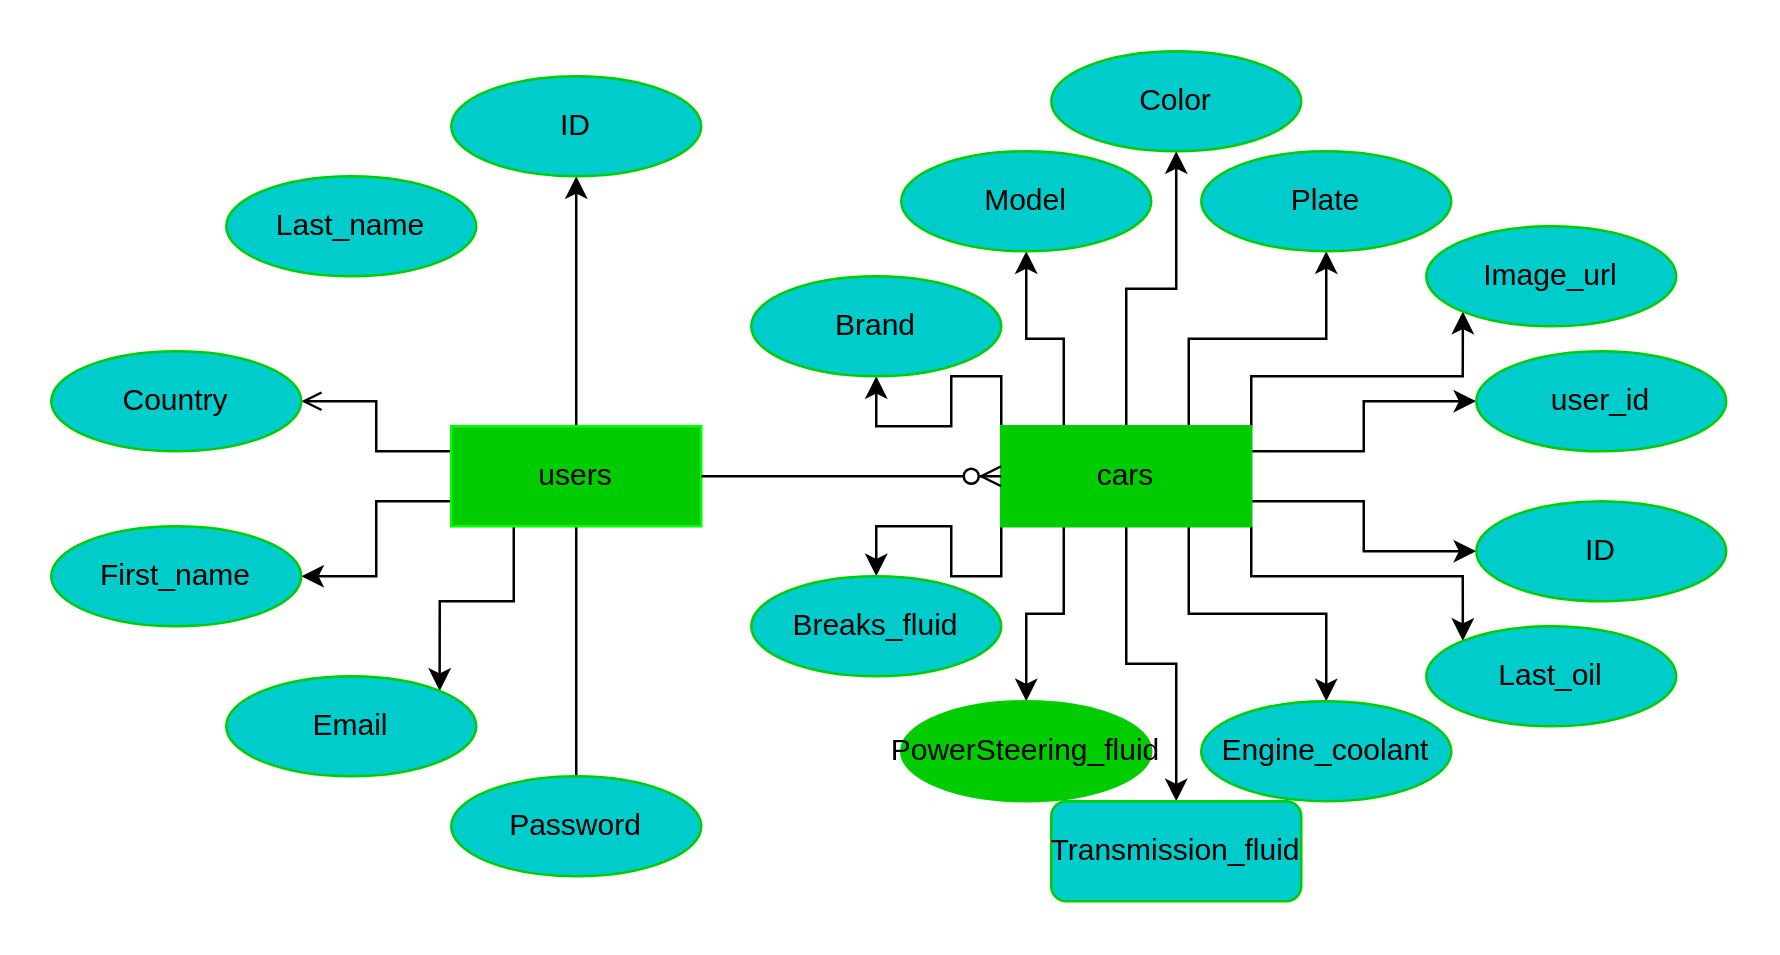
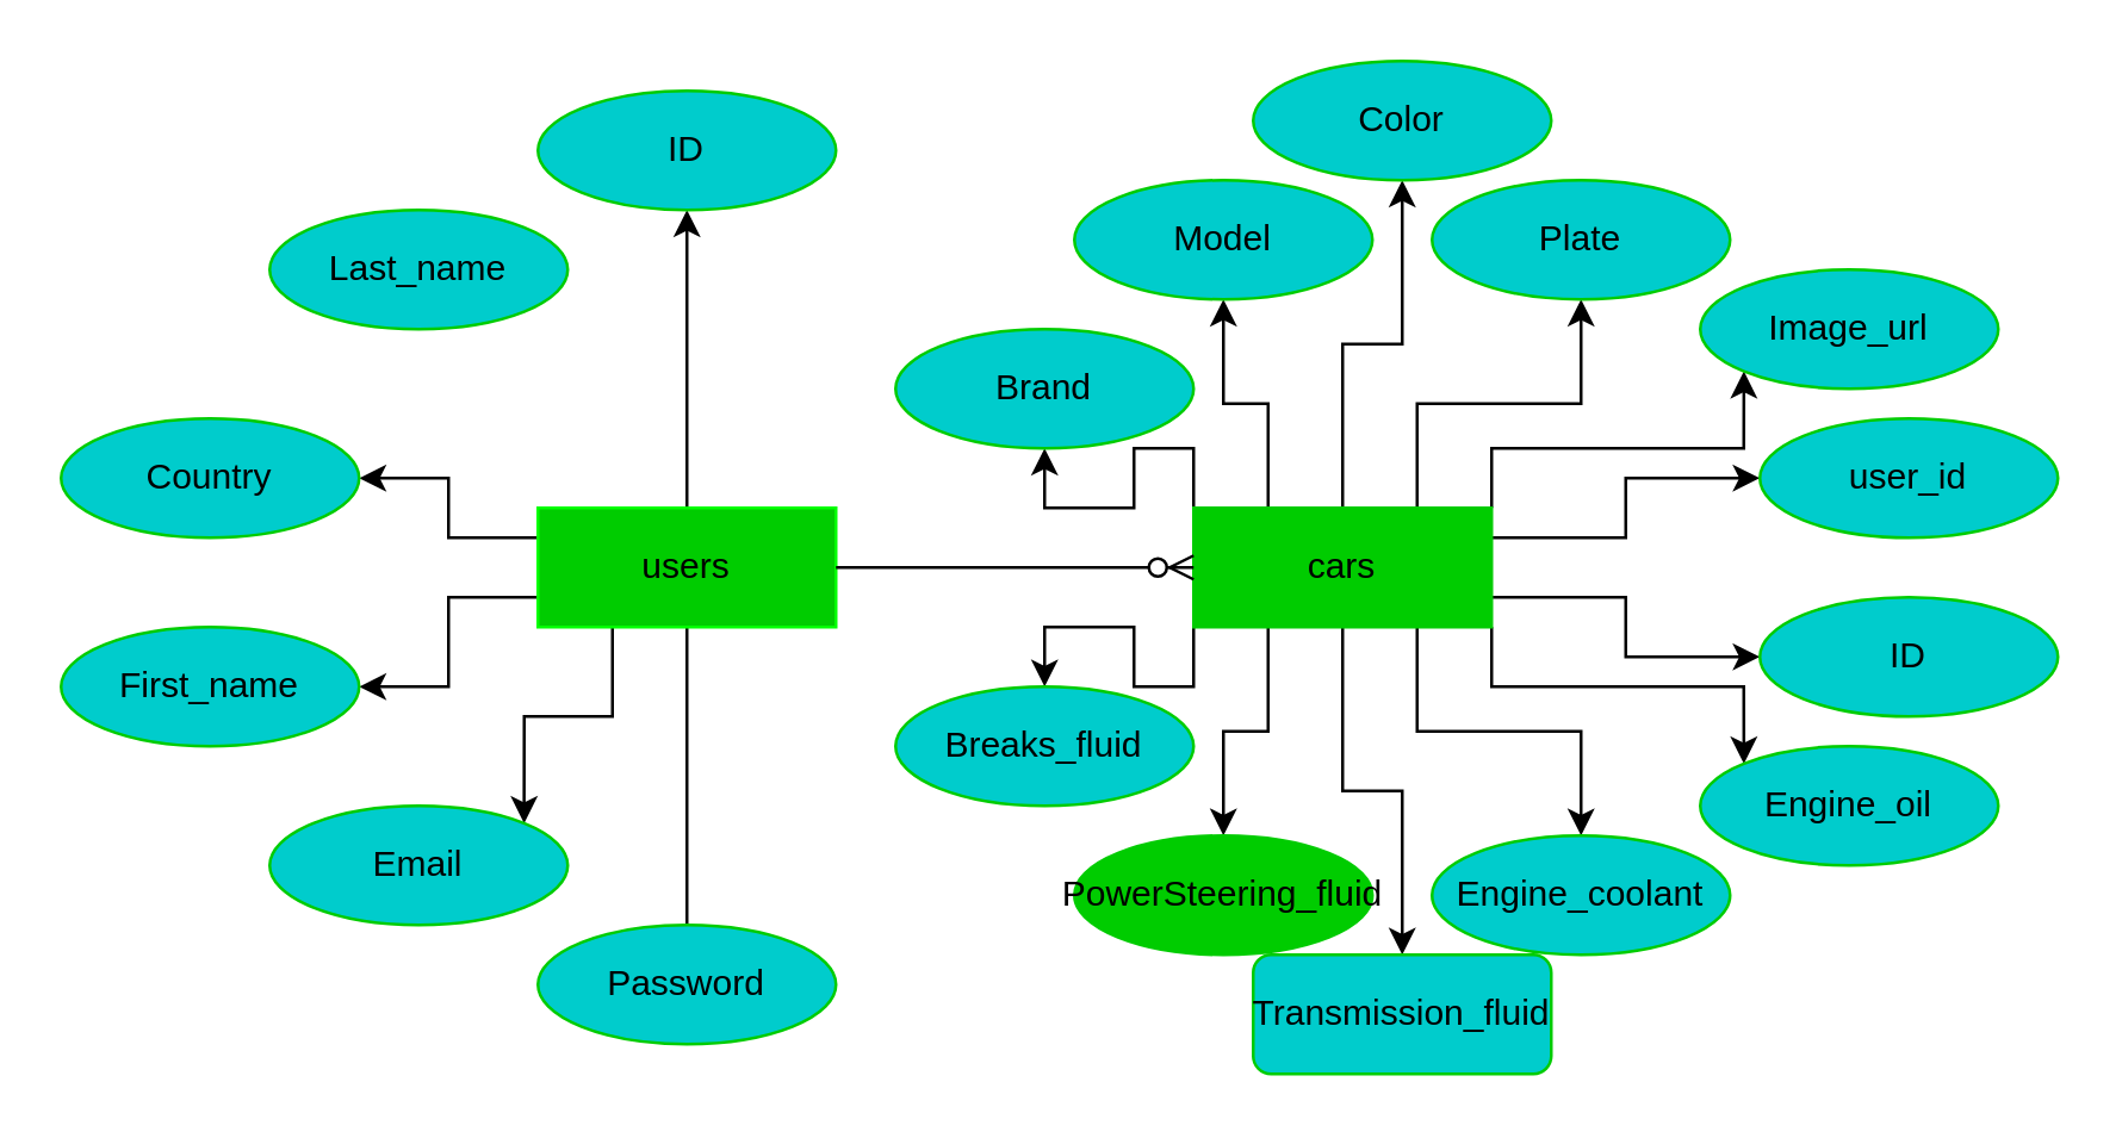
  <mxCell id="0" />
  <mxCell id="1" parent="0" />
  <mxCell id="2" style="edgeStyle=orthogonalEdgeStyle;rounded=0;orthogonalLoop=1;jettySize=auto;html=1;exitX=0.5;exitY=0;exitDx=0;exitDy=0;entryX=0.5;entryY=1;entryDx=0;entryDy=0;" edge="1" parent="1" source="7" target="22"><mxGeometry relative="1" as="geometry" /></mxCell>
  <mxCell id="3" style="edgeStyle=orthogonalEdgeStyle;rounded=0;orthogonalLoop=1;jettySize=auto;html=1;exitX=0.5;exitY=1;exitDx=0;exitDy=0;entryX=0.5;entryY=0;entryDx=0;entryDy=0;endArrow=none;" edge="1" parent="1" source="7" target="25"><mxGeometry relative="1" as="geometry" /></mxCell>
  <mxCell id="4" style="edgeStyle=orthogonalEdgeStyle;rounded=0;orthogonalLoop=1;jettySize=auto;html=1;exitX=0.25;exitY=1;exitDx=0;exitDy=0;entryX=1;entryY=0;entryDx=0;entryDy=0;" edge="1" parent="1" source="7" target="24"><mxGeometry relative="1" as="geometry" /></mxCell>
- <mxCell id="5" style="edgeStyle=orthogonalEdgeStyle;rounded=0;orthogonalLoop=1;jettySize=auto;html=1;exitX=0;exitY=0.25;exitDx=0;exitDy=0;entryX=1;entryY=0.5;entryDx=0;entryDy=0;endArrow=open;" edge="1" parent="1" source="7" target="21"><mxGeometry relative="1" as="geometry" /></mxCell>
+ <mxCell id="5" style="edgeStyle=orthogonalEdgeStyle;rounded=0;orthogonalLoop=1;jettySize=auto;html=1;exitX=0;exitY=0.25;exitDx=0;exitDy=0;entryX=1;entryY=0.5;entryDx=0;entryDy=0;" edge="1" parent="1" source="7" target="21"><mxGeometry relative="1" as="geometry" /></mxCell>
  <mxCell id="6" style="edgeStyle=orthogonalEdgeStyle;rounded=0;orthogonalLoop=1;jettySize=auto;html=1;exitX=0;exitY=0.75;exitDx=0;exitDy=0;entryX=1;entryY=0.5;entryDx=0;entryDy=0;" edge="1" parent="1" source="7" target="38"><mxGeometry relative="1" as="geometry" /></mxCell>
  <mxCell id="7" value="users" style="whiteSpace=wrap;html=1;align=center;strokeColor=#00FF00;fillColor=#00CC00;" vertex="1" parent="1"><mxGeometry x="180" y="170" width="100" height="40" as="geometry" /></mxCell>
  <mxCell id="8" style="edgeStyle=orthogonalEdgeStyle;rounded=0;orthogonalLoop=1;jettySize=auto;html=1;exitX=0;exitY=1;exitDx=0;exitDy=0;entryX=0.5;entryY=0;entryDx=0;entryDy=0;" edge="1" parent="1" source="20" target="29"><mxGeometry relative="1" as="geometry" /></mxCell>
  <mxCell id="9" style="edgeStyle=orthogonalEdgeStyle;rounded=0;orthogonalLoop=1;jettySize=auto;html=1;exitX=0.25;exitY=1;exitDx=0;exitDy=0;entryX=0.5;entryY=0;entryDx=0;entryDy=0;" edge="1" parent="1" source="20" target="30"><mxGeometry relative="1" as="geometry" /></mxCell>
  <mxCell id="10" style="edgeStyle=orthogonalEdgeStyle;rounded=0;orthogonalLoop=1;jettySize=auto;html=1;exitX=0.5;exitY=1;exitDx=0;exitDy=0;entryX=0.5;entryY=0;entryDx=0;entryDy=0;" edge="1" parent="1" source="20" target="31"><mxGeometry relative="1" as="geometry" /></mxCell>
  <mxCell id="11" style="edgeStyle=orthogonalEdgeStyle;rounded=0;orthogonalLoop=1;jettySize=auto;html=1;exitX=0;exitY=0;exitDx=0;exitDy=0;entryX=0.5;entryY=1;entryDx=0;entryDy=0;" edge="1" parent="1" source="20" target="27"><mxGeometry relative="1" as="geometry" /></mxCell>
  <mxCell id="12" style="edgeStyle=orthogonalEdgeStyle;rounded=0;orthogonalLoop=1;jettySize=auto;html=1;exitX=0.25;exitY=0;exitDx=0;exitDy=0;entryX=0.5;entryY=1;entryDx=0;entryDy=0;" edge="1" parent="1" source="20" target="28"><mxGeometry relative="1" as="geometry" /></mxCell>
  <mxCell id="13" style="edgeStyle=orthogonalEdgeStyle;rounded=0;orthogonalLoop=1;jettySize=auto;html=1;exitX=0.75;exitY=0;exitDx=0;exitDy=0;entryX=0.5;entryY=1;entryDx=0;entryDy=0;" edge="1" parent="1" source="20" target="32"><mxGeometry relative="1" as="geometry" /></mxCell>
  <mxCell id="14" style="edgeStyle=orthogonalEdgeStyle;rounded=0;orthogonalLoop=1;jettySize=auto;html=1;exitX=0.5;exitY=0;exitDx=0;exitDy=0;entryX=0.5;entryY=1;entryDx=0;entryDy=0;" edge="1" parent="1" source="20" target="35"><mxGeometry relative="1" as="geometry" /></mxCell>
  <mxCell id="15" style="edgeStyle=orthogonalEdgeStyle;rounded=0;orthogonalLoop=1;jettySize=auto;html=1;exitX=0.75;exitY=1;exitDx=0;exitDy=0;entryX=0.5;entryY=0;entryDx=0;entryDy=0;" edge="1" parent="1" source="20" target="37"><mxGeometry relative="1" as="geometry" /></mxCell>
  <mxCell id="16" style="edgeStyle=orthogonalEdgeStyle;rounded=0;orthogonalLoop=1;jettySize=auto;html=1;exitX=1;exitY=1;exitDx=0;exitDy=0;entryX=0;entryY=0;entryDx=0;entryDy=0;" edge="1" parent="1" source="20" target="34"><mxGeometry relative="1" as="geometry" /></mxCell>
  <mxCell id="17" style="edgeStyle=orthogonalEdgeStyle;rounded=0;orthogonalLoop=1;jettySize=auto;html=1;exitX=1;exitY=0.75;exitDx=0;exitDy=0;entryX=0;entryY=0.5;entryDx=0;entryDy=0;" edge="1" parent="1" source="20" target="39"><mxGeometry relative="1" as="geometry" /></mxCell>
  <mxCell id="18" style="edgeStyle=orthogonalEdgeStyle;rounded=0;orthogonalLoop=1;jettySize=auto;html=1;exitX=1;exitY=0;exitDx=0;exitDy=0;entryX=0;entryY=1;entryDx=0;entryDy=0;" edge="1" parent="1" source="20" target="36"><mxGeometry relative="1" as="geometry" /></mxCell>
  <mxCell id="19" style="edgeStyle=orthogonalEdgeStyle;rounded=0;orthogonalLoop=1;jettySize=auto;html=1;exitX=1;exitY=0.25;exitDx=0;exitDy=0;entryX=0;entryY=0.5;entryDx=0;entryDy=0;" edge="1" parent="1" source="20" target="33"><mxGeometry relative="1" as="geometry" /></mxCell>
  <mxCell id="20" value="cars" style="whiteSpace=wrap;html=1;align=center;strokeColor=#00CC00;fillColor=#00CC00;" vertex="1" parent="1"><mxGeometry x="400" y="170" width="100" height="40" as="geometry" /></mxCell>
  <mxCell id="21" value="Country" style="ellipse;whiteSpace=wrap;html=1;align=center;strokeColor=#00CC00;fillColor=#00CCCC;" vertex="1" parent="1"><mxGeometry x="20" y="140" width="100" height="40" as="geometry" /></mxCell>
  <mxCell id="22" value="ID" style="ellipse;whiteSpace=wrap;html=1;align=center;strokeColor=#00CC00;fillColor=#00CCCC;" vertex="1" parent="1"><mxGeometry x="180" y="30" width="100" height="40" as="geometry" /></mxCell>
  <mxCell id="23" value="Last_name" style="ellipse;whiteSpace=wrap;html=1;align=center;strokeColor=#00CC00;fillColor=#00CCCC;" vertex="1" parent="1"><mxGeometry x="90" y="70" width="100" height="40" as="geometry" /></mxCell>
  <mxCell id="24" value="Email" style="ellipse;whiteSpace=wrap;html=1;align=center;strokeColor=#00CC00;fillColor=#00CCCC;" vertex="1" parent="1"><mxGeometry x="90" y="270" width="100" height="40" as="geometry" /></mxCell>
  <mxCell id="25" value="Password" style="ellipse;whiteSpace=wrap;html=1;align=center;strokeColor=#00CC00;fillColor=#00CCCC;" vertex="1" parent="1"><mxGeometry x="180" y="310" width="100" height="40" as="geometry" /></mxCell>
  <mxCell id="26" value="" style="edgeStyle=entityRelationEdgeStyle;fontSize=12;html=1;endArrow=ERzeroToMany;endFill=1;rounded=0;exitX=1;exitY=0.5;exitDx=0;exitDy=0;entryX=0;entryY=0.5;entryDx=0;entryDy=0;" edge="1" parent="1" source="7" target="20"><mxGeometry width="100" height="100" relative="1" as="geometry"><mxPoint x="290" y="320" as="sourcePoint" /><mxPoint x="390" y="220" as="targetPoint" /></mxGeometry></mxCell>
  <mxCell id="27" value="Brand" style="ellipse;whiteSpace=wrap;html=1;align=center;strokeColor=#00CC00;fillColor=#00CCCC;" vertex="1" parent="1"><mxGeometry x="300" y="110" width="100" height="40" as="geometry" /></mxCell>
  <mxCell id="28" value="Model" style="ellipse;whiteSpace=wrap;html=1;align=center;strokeColor=#00CC00;fillColor=#00CCCC;" vertex="1" parent="1"><mxGeometry x="360" y="60" width="100" height="40" as="geometry" /></mxCell>
  <mxCell id="29" value="Breaks_fluid" style="ellipse;whiteSpace=wrap;html=1;align=center;strokeColor=#00CC00;fillColor=#00CCCC;" vertex="1" parent="1"><mxGeometry x="300" y="230" width="100" height="40" as="geometry" /></mxCell>
  <mxCell id="30" value="PowerSteering_fluid" style="ellipse;whiteSpace=wrap;html=1;align=center;strokeColor=#00CC00;fillColor=#00cc00;" vertex="1" parent="1"><mxGeometry x="360" y="280" width="100" height="40" as="geometry" /></mxCell>
  <mxCell id="31" value="Transmission_fluid" style="whiteSpace=wrap;html=1;align=center;strokeColor=#00CC00;fillColor=#00CCCC;rounded=1;" vertex="1" parent="1"><mxGeometry x="420" y="320" width="100" height="40" as="geometry" /></mxCell>
  <mxCell id="32" value="Plate" style="ellipse;whiteSpace=wrap;html=1;align=center;strokeColor=#00CC00;fillColor=#00CCCC;" vertex="1" parent="1"><mxGeometry x="480" y="60" width="100" height="40" as="geometry" /></mxCell>
  <mxCell id="33" value="user_id" style="ellipse;whiteSpace=wrap;html=1;align=center;strokeColor=#00CC00;fillColor=#00CCCC;" vertex="1" parent="1"><mxGeometry x="590" y="140" width="100" height="40" as="geometry" /></mxCell>
- <mxCell id="34" value="Last_oil" style="ellipse;whiteSpace=wrap;html=1;align=center;strokeColor=#00CC00;fillColor=#00CCCC;" vertex="1" parent="1"><mxGeometry x="570" y="250" width="100" height="40" as="geometry" /></mxCell>
+ <mxCell id="34" value="Engine_oil" style="ellipse;whiteSpace=wrap;html=1;align=center;strokeColor=#00CC00;fillColor=#00CCCC;" vertex="1" parent="1"><mxGeometry x="570" y="250" width="100" height="40" as="geometry" /></mxCell>
  <mxCell id="35" value="Color" style="ellipse;whiteSpace=wrap;html=1;align=center;strokeColor=#00CC00;fillColor=#00CCCC;" vertex="1" parent="1"><mxGeometry x="420" y="20" width="100" height="40" as="geometry" /></mxCell>
  <mxCell id="36" value="Image_url" style="ellipse;whiteSpace=wrap;html=1;align=center;strokeColor=#00CC00;fillColor=#00CCCC;" vertex="1" parent="1"><mxGeometry x="570" y="90" width="100" height="40" as="geometry" /></mxCell>
  <mxCell id="37" value="Engine_coolant" style="ellipse;whiteSpace=wrap;html=1;align=center;strokeColor=#00CC00;fillColor=#00CCCC;" vertex="1" parent="1"><mxGeometry x="480" y="280" width="100" height="40" as="geometry" /></mxCell>
  <mxCell id="38" value="First_name" style="ellipse;whiteSpace=wrap;html=1;align=center;strokeColor=#00CC00;fillColor=#00CCCC;" vertex="1" parent="1"><mxGeometry x="20" y="210" width="100" height="40" as="geometry" /></mxCell>
  <mxCell id="39" value="ID" style="ellipse;whiteSpace=wrap;html=1;align=center;strokeColor=#00CC00;fillColor=#00CCCC;" vertex="1" parent="1"><mxGeometry x="590" y="200" width="100" height="40" as="geometry" /></mxCell>
